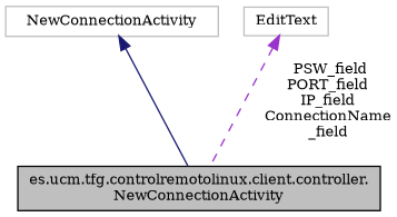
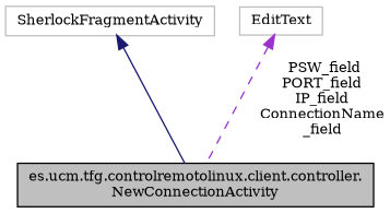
  digraph {
    fontname="DejaVu Serif"
    node [color=grey75 fillcolor=white fontname="DejaVu Serif" fontsize=10 shape=record style=filled]
    edge [dir=back fontname="DejaVu Serif" fontsize=10 labelfontname=Helvetica labelfontsize=10]
    n1 [color=black fillcolor=grey75 fontcolor=black height=0.2 label="es.ucm.tfg.controlremotolinux.client.controller.\lNewConnectionActivity" width=0.4]
-   n2 [height=0.2 label=NewConnectionActivity width=0.4]
+   n2 [height=0.2 label=SherlockFragmentActivity width=0.4]
    n3 [height=0.2 label=EditText width=0.4]
    n2 -> n1 [color=midnightblue style=solid]
    n3 -> n1 [color=darkorchid3 label=" PSW_field\nPORT_field\nIP_field\nConnectionName\l_field" style=dashed]
  }
